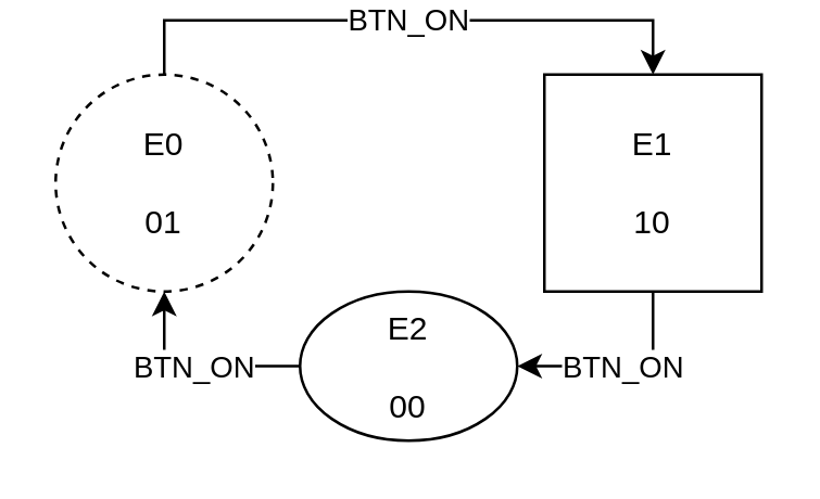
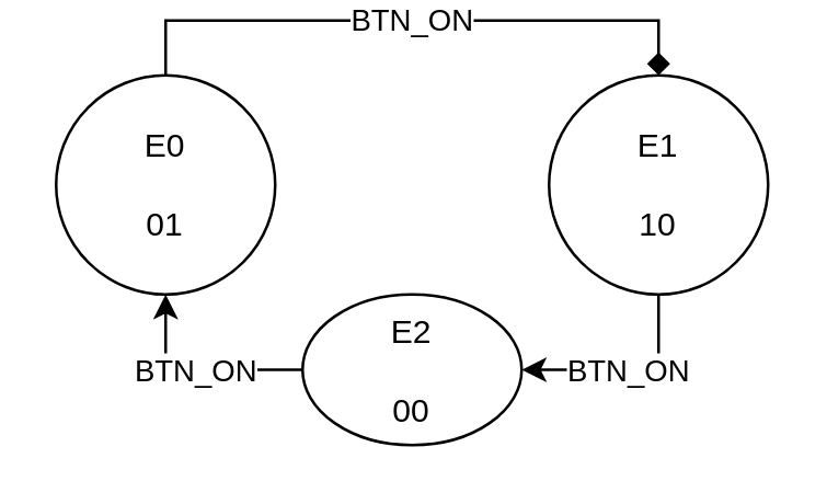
  <mxCell id="0" />
  <mxCell id="1" parent="0" />
- <mxCell id="2" value="BTN_ON" style="edgeStyle=orthogonalEdgeStyle;rounded=0;orthogonalLoop=1;jettySize=auto;html=1;exitX=0.5;exitY=0;exitDx=0;exitDy=0;entryX=0.5;entryY=0;entryDx=0;entryDy=0;" edge="1" parent="1" source="3" target="5"><mxGeometry relative="1" as="geometry" /></mxCell>
- <mxCell id="3" value="E0&lt;div&gt;&lt;br&gt;&lt;/div&gt;&lt;div&gt;01&lt;/div&gt;" style="ellipse;whiteSpace=wrap;html=1;aspect=fixed;dashed=1;" vertex="1" parent="1"><mxGeometry x="20" y="20" width="80" height="80" as="geometry" /></mxCell>
+ <mxCell id="2" value="BTN_ON" style="edgeStyle=orthogonalEdgeStyle;rounded=0;orthogonalLoop=1;jettySize=auto;html=1;exitX=0.5;exitY=0;exitDx=0;exitDy=0;entryX=0.5;entryY=0;entryDx=0;entryDy=0;endArrow=diamond;" edge="1" parent="1" source="3" target="5"><mxGeometry relative="1" as="geometry" /></mxCell>
+ <mxCell id="3" value="E0&lt;div&gt;&lt;br&gt;&lt;/div&gt;&lt;div&gt;01&lt;/div&gt;" style="ellipse;whiteSpace=wrap;html=1;aspect=fixed;" vertex="1" parent="1"><mxGeometry x="20" y="20" width="80" height="80" as="geometry" /></mxCell>
  <mxCell id="4" value="BTN_ON" style="edgeStyle=orthogonalEdgeStyle;rounded=0;orthogonalLoop=1;jettySize=auto;html=1;exitX=0.5;exitY=1;exitDx=0;exitDy=0;entryX=1;entryY=0.5;entryDx=0;entryDy=0;" edge="1" parent="1" source="5" target="7"><mxGeometry relative="1" as="geometry" /></mxCell>
- <mxCell id="5" value="E1&lt;div&gt;&lt;br&gt;&lt;/div&gt;&lt;div&gt;10&lt;/div&gt;" style="whiteSpace=wrap;html=1;aspect=fixed;rounded=0;" vertex="1" parent="1"><mxGeometry x="200" y="20" width="80" height="80" as="geometry" /></mxCell>
+ <mxCell id="5" value="E1&lt;div&gt;&lt;br&gt;&lt;/div&gt;&lt;div&gt;10&lt;/div&gt;" style="ellipse;whiteSpace=wrap;html=1;aspect=fixed;" vertex="1" parent="1"><mxGeometry x="200" y="20" width="80" height="80" as="geometry" /></mxCell>
  <mxCell id="6" value="BTN_ON" style="edgeStyle=orthogonalEdgeStyle;rounded=0;orthogonalLoop=1;jettySize=auto;html=1;exitX=0;exitY=0.5;exitDx=0;exitDy=0;entryX=0.5;entryY=1;entryDx=0;entryDy=0;" edge="1" parent="1" source="7" target="3"><mxGeometry relative="1" as="geometry" /></mxCell>
  <mxCell id="7" value="E2&lt;div&gt;&lt;br&gt;&lt;/div&gt;&lt;div&gt;00&lt;/div&gt;" style="ellipse;whiteSpace=wrap;html=1;aspect=fixed;" vertex="1" parent="1"><mxGeometry x="110" y="100" width="80" height="55" as="geometry" /></mxCell>
